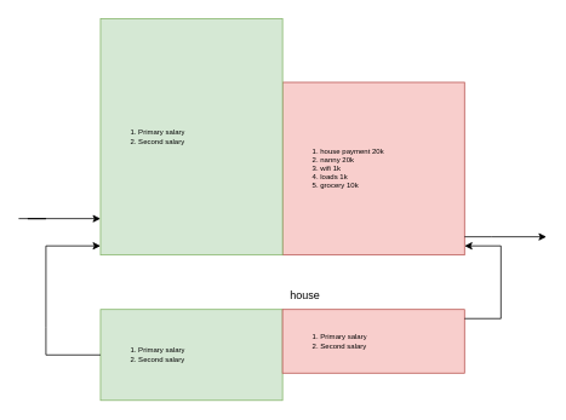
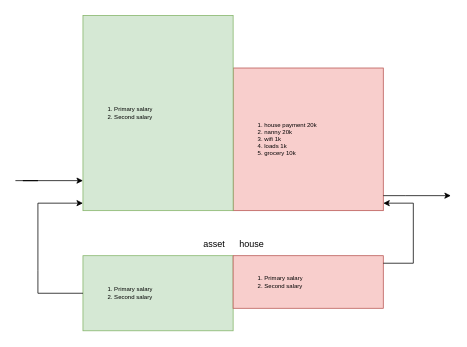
  <mxCell id="0" />
  <mxCell id="1" style="locked=1;" parent="0" />
  <mxCell id="2" value="" style="rounded=0;whiteSpace=wrap;html=1;fillStyle=auto;fillColor=#f8cecc;gradientDirection=radial;strokeColor=#b85450;" vertex="1" parent="1"><mxGeometry x="310" y="90" width="200" height="190" as="geometry" /></mxCell>
  <mxCell id="3" value="" style="rounded=0;whiteSpace=wrap;html=1;fillColor=#d5e8d4;strokeColor=#82b366;fillStyle=auto;gradientDirection=radial;" vertex="1" parent="1"><mxGeometry x="110" y="340" width="200" height="100" as="geometry" /></mxCell>
  <mxCell id="4" value="" style="rounded=0;whiteSpace=wrap;html=1;fillStyle=auto;fillColor=#f8cecc;gradientDirection=radial;strokeColor=#b85450;" vertex="1" parent="1"><mxGeometry x="310" y="340" width="200" height="70" as="geometry" /></mxCell>
  <mxCell id="5" value="house" style="text;html=1;strokeColor=none;fillColor=none;align=center;verticalAlign=middle;whiteSpace=wrap;rounded=0;fillStyle=auto;" vertex="1" parent="1"><mxGeometry x="310" y="310" width="50" height="30" as="geometry" /></mxCell>
+ <mxCell id="6" value="asset" style="text;html=1;strokeColor=none;fillColor=none;align=center;verticalAlign=middle;whiteSpace=wrap;rounded=0;fillStyle=auto;" vertex="1" parent="1"><mxGeometry x="260" y="310" width="50" height="30" as="geometry" /></mxCell>
  <mxCell id="7" value="" style="endArrow=classic;html=1;rounded=0;entryX=0;entryY=0.4;entryDx=0;entryDy=0;entryPerimeter=0;" edge="1" parent="1"><mxGeometry width="50" height="50" relative="1" as="geometry"><mxPoint x="510" y="260" as="sourcePoint" /><mxPoint x="600" y="260" as="targetPoint" /><Array as="points"><mxPoint x="540" y="260" /></Array></mxGeometry></mxCell>
  <mxCell id="8" value="" style="endArrow=classic;html=1;rounded=0;" edge="1" parent="1"><mxGeometry width="50" height="50" relative="1" as="geometry"><mxPoint x="510" y="350" as="sourcePoint" /><mxPoint x="510" y="270" as="targetPoint" /><Array as="points"><mxPoint x="550" y="350" /><mxPoint x="550" y="270" /></Array></mxGeometry></mxCell>
  <mxCell id="9" value="" style="rounded=0;whiteSpace=wrap;html=1;fillColor=#d5e8d4;strokeColor=#82b366;fillStyle=auto;gradientDirection=radial;" vertex="1" parent="1"><mxGeometry x="110" y="20" width="200" height="260" as="geometry" /></mxCell>
  <mxCell id="10" value="" style="endArrow=classic;html=1;rounded=0;entryX=0;entryY=0.4;entryDx=0;entryDy=0;entryPerimeter=0;" edge="1" parent="1"><mxGeometry width="50" height="50" relative="1" as="geometry"><mxPoint x="20" y="240" as="sourcePoint" /><mxPoint x="110" y="240" as="targetPoint" /><Array as="points"><mxPoint x="50" y="240" /><mxPoint x="30" y="240" /></Array></mxGeometry></mxCell>
  <mxCell id="11" value="" style="endArrow=classic;html=1;rounded=0;entryX=0;entryY=0.4;entryDx=0;entryDy=0;entryPerimeter=0;" edge="1" parent="1"><mxGeometry width="50" height="50" relative="1" as="geometry"><mxPoint x="110" y="390" as="sourcePoint" /><mxPoint x="110" y="270" as="targetPoint" /><Array as="points"><mxPoint x="50" y="390" /><mxPoint x="50" y="360" /><mxPoint x="50" y="270" /></Array></mxGeometry></mxCell>
  <mxCell id="12" value="数据" style="" parent="0" />
  <mxCell id="13" value="&lt;ol&gt;&lt;li&gt;Primary salary&lt;/li&gt;&lt;li&gt;Second salary&lt;/li&gt;&lt;/ol&gt;" style="text;strokeColor=none;fillColor=none;html=1;whiteSpace=wrap;verticalAlign=middle;overflow=hidden;fillStyle=auto;fontSize=8;" vertex="1" parent="12"><mxGeometry x="110" y="20" width="200" height="260" as="geometry" /></mxCell>
  <mxCell id="14" value="&lt;ol&gt;&lt;li&gt;house payment 20k&lt;/li&gt;&lt;li&gt;nanny 20k&lt;/li&gt;&lt;li&gt;wifi 1k&lt;/li&gt;&lt;li&gt;loads 1k&lt;/li&gt;&lt;li&gt;grocery 10k&lt;/li&gt;&lt;/ol&gt;" style="text;strokeColor=none;fillColor=none;html=1;whiteSpace=wrap;verticalAlign=middle;overflow=hidden;fillStyle=auto;fontSize=8;" vertex="1" parent="12"><mxGeometry x="310" y="90" width="200" height="190" as="geometry" /></mxCell>
  <mxCell id="15" value="&lt;ol&gt;&lt;li&gt;Primary salary&lt;/li&gt;&lt;li&gt;Second salary&lt;/li&gt;&lt;/ol&gt;" style="text;strokeColor=none;fillColor=none;html=1;whiteSpace=wrap;verticalAlign=middle;overflow=hidden;fillStyle=auto;fontSize=8;" vertex="1" parent="12"><mxGeometry x="310" y="340" width="200" height="70" as="geometry" /></mxCell>
  <mxCell id="16" value="&lt;ol&gt;&lt;li&gt;Primary salary&lt;/li&gt;&lt;li&gt;Second salary&lt;/li&gt;&lt;/ol&gt;" style="text;strokeColor=none;fillColor=none;html=1;whiteSpace=wrap;verticalAlign=middle;overflow=hidden;fillStyle=auto;fontSize=8;" vertex="1" parent="12"><mxGeometry x="110" y="340" width="200" height="100" as="geometry" /></mxCell>
